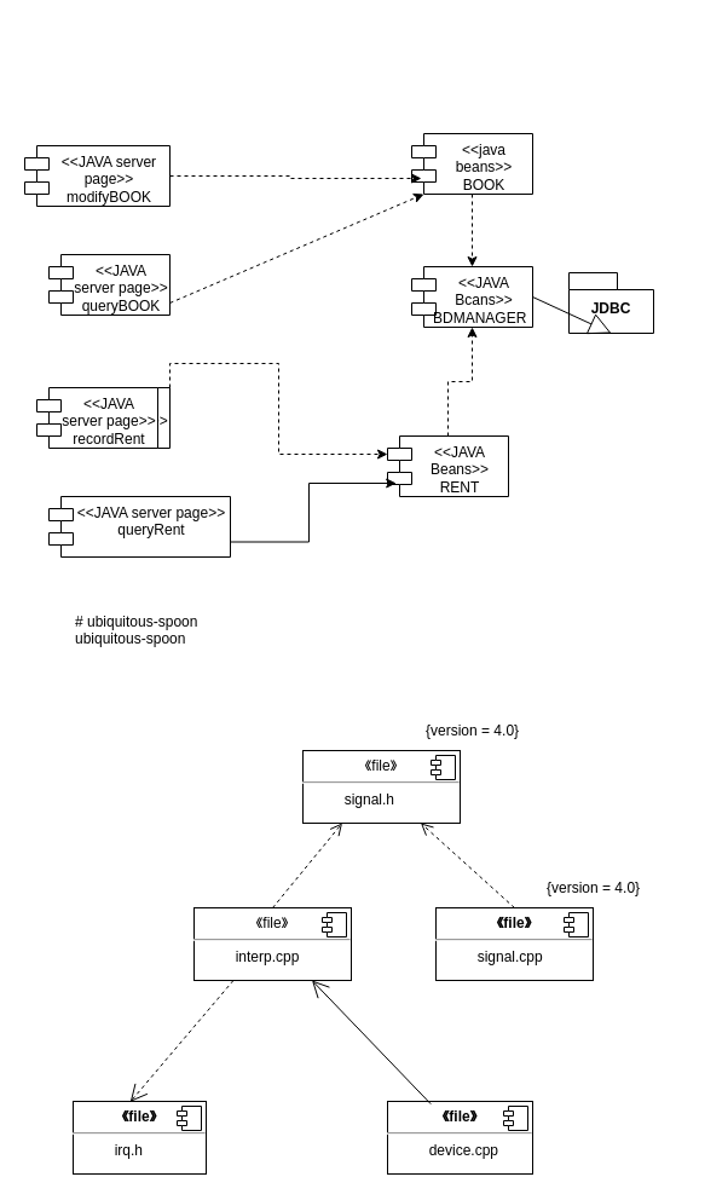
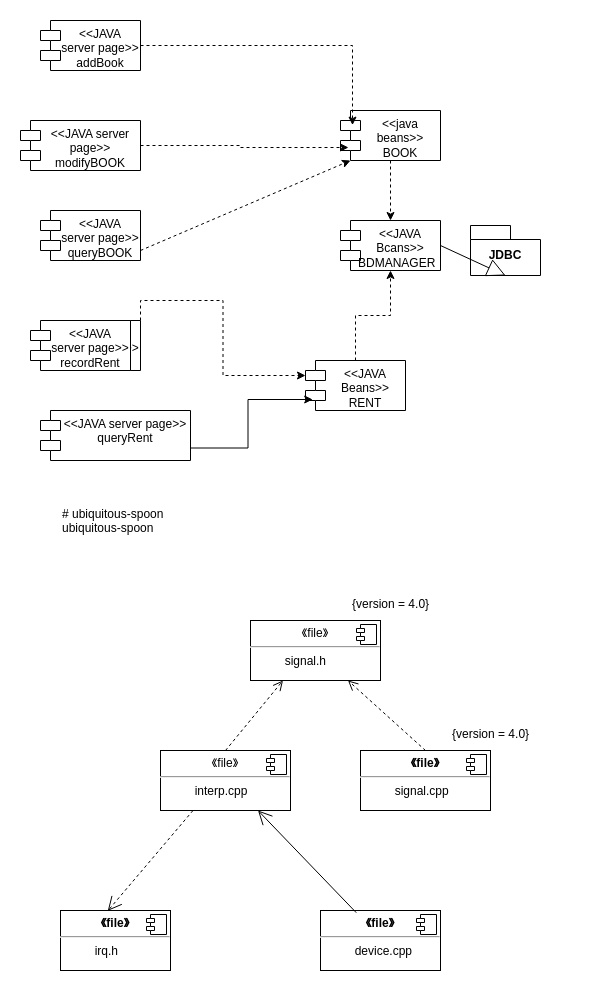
  <mxCell id="0" style=";html=1;" />
  <mxCell id="1" style=";html=1;" parent="0" />
  <mxCell id="2" value="&amp;lt;&amp;lt;JAVA server page&amp;gt;&amp;gt;&lt;br&gt;recordRent" style="shape=module;align=left;spacingLeft=20;align=center;verticalAlign=top;whiteSpace=wrap;html=1;" vertex="1" parent="1"><mxGeometry x="40" y="320" width="100" height="50" as="geometry" /></mxCell>
  <mxCell id="3" value="&amp;lt;&amp;lt;JAVA server page&amp;gt;&amp;gt;&lt;br&gt;queryBOOK" style="shape=module;align=left;spacingLeft=20;align=center;verticalAlign=top;whiteSpace=wrap;html=1;" vertex="1" parent="1"><mxGeometry x="40" y="210" width="100" height="50" as="geometry" /></mxCell>
  <mxCell id="4" value="&amp;lt;&amp;lt;JAVA server page&amp;gt;&amp;gt;&lt;br&gt;modifyBOOK" style="shape=module;align=left;spacingLeft=20;align=center;verticalAlign=top;whiteSpace=wrap;html=1;" vertex="1" parent="1"><mxGeometry x="20" y="120" width="120" height="50" as="geometry" /></mxCell>
+ <mxCell id="5" value="&amp;lt;&amp;lt;JAVA server page&amp;gt;&amp;gt;&lt;br&gt;addBook" style="shape=module;align=left;spacingLeft=20;align=center;verticalAlign=top;whiteSpace=wrap;html=1;" vertex="1" parent="1"><mxGeometry x="40" y="20" width="100" height="50" as="geometry" /></mxCell>
  <mxCell id="6" style="edgeStyle=orthogonalEdgeStyle;rounded=0;orthogonalLoop=1;jettySize=auto;html=1;exitX=0.5;exitY=1;exitDx=0;exitDy=0;dashed=1;" edge="1" parent="1" source="7" target="8"><mxGeometry relative="1" as="geometry" /></mxCell>
  <mxCell id="7" value="&amp;lt;&amp;lt;java beans&amp;gt;&amp;gt;&lt;br&gt;BOOK" style="shape=module;align=left;spacingLeft=20;align=center;verticalAlign=top;whiteSpace=wrap;html=1;" vertex="1" parent="1"><mxGeometry x="340" y="110" width="100" height="50" as="geometry" /></mxCell>
  <mxCell id="8" value="&amp;lt;&amp;lt;JAVA Bcans&amp;gt;&amp;gt;&lt;br&gt;BDMANAGER&amp;nbsp;&amp;nbsp;" style="shape=module;align=left;spacingLeft=20;align=center;verticalAlign=top;whiteSpace=wrap;html=1;" vertex="1" parent="1"><mxGeometry x="340" y="220" width="100" height="50" as="geometry" /></mxCell>
  <mxCell id="9" style="edgeStyle=orthogonalEdgeStyle;rounded=0;orthogonalLoop=1;jettySize=auto;html=1;exitX=0.5;exitY=0;exitDx=0;exitDy=0;entryX=0.5;entryY=1;entryDx=0;entryDy=0;dashed=1;" edge="1" parent="1" source="10" target="8"><mxGeometry relative="1" as="geometry" /></mxCell>
- <mxCell id="10" value="&amp;lt;&amp;lt;JAVA Beans&amp;gt;&amp;gt;&lt;br&gt;RENT" style="shape=module;align=left;spacingLeft=20;align=center;verticalAlign=top;whiteSpace=wrap;html=1;" vertex="1" parent="1"><mxGeometry x="320" y="360" width="100" height="50" as="geometry" /></mxCell>
+ <mxCell id="10" value="&amp;lt;&amp;lt;JAVA Beans&amp;gt;&amp;gt;&lt;br&gt;RENT" style="shape=module;align=left;spacingLeft=20;align=center;verticalAlign=top;whiteSpace=wrap;html=1;" vertex="1" parent="1"><mxGeometry x="305" y="360" width="100" height="50" as="geometry" /></mxCell>
  <mxCell id="11" value="&lt;font style=&quot;vertical-align: inherit;&quot;&gt;&lt;font style=&quot;vertical-align: inherit;&quot;&gt;JDBC&lt;/font&gt;&lt;/font&gt;" style="shape=folder;fontStyle=1;spacingTop=10;tabWidth=40;tabHeight=14;tabPosition=left;html=1;whiteSpace=wrap;" vertex="1" parent="1"><mxGeometry x="470" y="225" width="70" height="50" as="geometry" /></mxCell>
  <mxCell id="12" value="&amp;lt;&amp;lt;JAVA server page&amp;gt;&amp;gt;&lt;br&gt;recordRent" style="shape=module;align=left;spacingLeft=20;align=center;verticalAlign=top;whiteSpace=wrap;html=1;" vertex="1" parent="1"><mxGeometry x="30" y="320" width="100" height="50" as="geometry" /></mxCell>
  <mxCell id="13" value="&amp;lt;&amp;lt;JAVA server page&amp;gt;&amp;gt;&lt;br&gt;queryRent" style="shape=module;align=left;spacingLeft=20;align=center;verticalAlign=top;whiteSpace=wrap;html=1;" vertex="1" parent="1"><mxGeometry x="40" y="410" width="150" height="50" as="geometry" /></mxCell>
  <mxCell id="14" value="" style="endArrow=classic;html=1;rounded=0;dashed=1;entryX=0;entryY=1;entryDx=10;entryDy=0;entryPerimeter=0;" edge="1" parent="1" target="7"><mxGeometry relative="1" as="geometry"><mxPoint x="140" y="250" as="sourcePoint" /><mxPoint x="240" y="250" as="targetPoint" /></mxGeometry></mxCell>
+ <mxCell id="15" style="edgeStyle=orthogonalEdgeStyle;rounded=0;orthogonalLoop=1;jettySize=auto;html=1;entryX=0.12;entryY=0.292;entryDx=0;entryDy=0;entryPerimeter=0;dashed=1;" edge="1" parent="1" source="5" target="7"><mxGeometry relative="1" as="geometry" /></mxCell>
  <mxCell id="16" style="edgeStyle=orthogonalEdgeStyle;rounded=0;orthogonalLoop=1;jettySize=auto;html=1;entryX=0.08;entryY=0.74;entryDx=0;entryDy=0;entryPerimeter=0;dashed=1;" edge="1" parent="1" source="4" target="7"><mxGeometry relative="1" as="geometry" /></mxCell>
  <mxCell id="17" style="edgeStyle=orthogonalEdgeStyle;rounded=0;orthogonalLoop=1;jettySize=auto;html=1;exitX=1;exitY=0;exitDx=0;exitDy=0;entryX=0;entryY=0;entryDx=0;entryDy=15;entryPerimeter=0;dashed=1;" edge="1" parent="1" source="2" target="10"><mxGeometry relative="1" as="geometry" /></mxCell>
  <mxCell id="18" style="edgeStyle=orthogonalEdgeStyle;rounded=0;orthogonalLoop=1;jettySize=auto;html=1;exitX=1;exitY=0.75;exitDx=0;exitDy=0;entryX=0.072;entryY=0.78;entryDx=0;entryDy=0;entryPerimeter=0;dashed=0;" edge="1" parent="1" source="13" target="10"><mxGeometry relative="1" as="geometry" /></mxCell>
  <mxCell id="19" value="" style="endArrow=block;endSize=16;endFill=0;html=1;rounded=0;exitX=1;exitY=0.5;exitDx=0;exitDy=0;entryX=0.5;entryY=1;entryDx=0;entryDy=0;entryPerimeter=0;" edge="1" parent="1" source="8" target="11"><mxGeometry width="160" relative="1" as="geometry"><mxPoint x="400" y="120" as="sourcePoint" /><mxPoint x="560" y="120" as="targetPoint" /></mxGeometry></mxCell>
  <mxCell id="20" value="# ubiquitous-spoon&#10;ubiquitous-spoon" style="text;whiteSpace=wrap;html=1;" vertex="1" parent="1"><mxGeometry x="60" y="500" width="130" height="50" as="geometry" /></mxCell>
  <mxCell id="21" value="&lt;p style=&quot;margin:0px;margin-top:6px;text-align:center;&quot;&gt;《file》&lt;br&gt;&lt;/p&gt;&lt;hr&gt;&lt;p style=&quot;margin:0px;margin-left:8px;&quot;&gt;&lt;span style=&quot;white-space: pre;&quot;&gt;&#09;&lt;/span&gt;interp.cpp&lt;br&gt;&lt;/p&gt;" style="align=left;overflow=fill;html=1;dropTarget=0;whiteSpace=wrap;" vertex="1" parent="1"><mxGeometry x="160" y="750" width="130" height="60" as="geometry" /></mxCell>
  <mxCell id="22" value="" style="shape=component;jettyWidth=8;jettyHeight=4;" vertex="1" parent="21"><mxGeometry x="1" width="20" height="20" relative="1" as="geometry"><mxPoint x="-24" y="4" as="offset" /></mxGeometry></mxCell>
  <mxCell id="23" value="&lt;p style=&quot;margin:0px;margin-top:6px;text-align:center;&quot;&gt;&lt;b&gt;《file》&lt;/b&gt;&lt;br&gt;&lt;/p&gt;&lt;hr&gt;&lt;p style=&quot;margin:0px;margin-left:8px;&quot;&gt;&lt;span style=&quot;white-space: pre;&quot;&gt;&#09;&lt;/span&gt;signal.cpp&lt;/p&gt;" style="align=left;overflow=fill;html=1;dropTarget=0;whiteSpace=wrap;" vertex="1" parent="1"><mxGeometry x="360" y="750" width="130" height="60" as="geometry" /></mxCell>
  <mxCell id="24" value="" style="shape=component;jettyWidth=8;jettyHeight=4;" vertex="1" parent="23"><mxGeometry x="1" width="20" height="20" relative="1" as="geometry"><mxPoint x="-24" y="4" as="offset" /></mxGeometry></mxCell>
  <mxCell id="25" value="&lt;p style=&quot;margin:0px;margin-top:6px;text-align:center;&quot;&gt;《file》&lt;br&gt;&lt;/p&gt;&lt;hr&gt;&lt;p style=&quot;margin:0px;margin-left:8px;&quot;&gt;&lt;span style=&quot;white-space: pre;&quot;&gt;&#09;&lt;/span&gt;signal.h&lt;br&gt;&lt;/p&gt;" style="align=left;overflow=fill;html=1;dropTarget=0;whiteSpace=wrap;" vertex="1" parent="1"><mxGeometry x="250" y="620" width="130" height="60" as="geometry" /></mxCell>
  <mxCell id="26" value="" style="shape=component;jettyWidth=8;jettyHeight=4;" vertex="1" parent="25"><mxGeometry x="1" width="20" height="20" relative="1" as="geometry"><mxPoint x="-24" y="4" as="offset" /></mxGeometry></mxCell>
  <mxCell id="27" value="&lt;p style=&quot;margin:0px;margin-top:6px;text-align:center;&quot;&gt;&lt;b&gt;《file》&lt;/b&gt;&lt;br&gt;&lt;/p&gt;&lt;hr&gt;&lt;p style=&quot;margin:0px;margin-left:8px;&quot;&gt;&lt;span style=&quot;white-space: pre;&quot;&gt;&#09;&lt;/span&gt;irq.h&lt;/p&gt;" style="align=left;overflow=fill;html=1;dropTarget=0;whiteSpace=wrap;" vertex="1" parent="1"><mxGeometry x="60" y="910" width="110" height="60" as="geometry" /></mxCell>
  <mxCell id="28" value="" style="shape=component;jettyWidth=8;jettyHeight=4;" vertex="1" parent="27"><mxGeometry x="1" width="20" height="20" relative="1" as="geometry"><mxPoint x="-24" y="4" as="offset" /></mxGeometry></mxCell>
  <mxCell id="29" value="&lt;p style=&quot;margin:0px;margin-top:6px;text-align:center;&quot;&gt;&lt;b&gt;《file》&lt;/b&gt;&lt;br&gt;&lt;/p&gt;&lt;hr&gt;&lt;p style=&quot;margin:0px;margin-left:8px;&quot;&gt;&lt;span style=&quot;white-space: pre;&quot;&gt;&#09;&lt;/span&gt;device.cpp&lt;/p&gt;" style="align=left;overflow=fill;html=1;dropTarget=0;whiteSpace=wrap;" vertex="1" parent="1"><mxGeometry x="320" y="910" width="120" height="60" as="geometry" /></mxCell>
  <mxCell id="30" value="" style="shape=component;jettyWidth=8;jettyHeight=4;" vertex="1" parent="29"><mxGeometry x="1" width="20" height="20" relative="1" as="geometry"><mxPoint x="-24" y="4" as="offset" /></mxGeometry></mxCell>
  <mxCell id="31" value="" style="html=1;verticalAlign=bottom;endArrow=open;dashed=1;endSize=8;curved=0;rounded=0;entryX=0.25;entryY=1;entryDx=0;entryDy=0;exitX=0.5;exitY=0;exitDx=0;exitDy=0;" edge="1" parent="1" source="21" target="25"><mxGeometry x="-0.006" relative="1" as="geometry"><mxPoint x="350" y="1100" as="sourcePoint" /><mxPoint x="270" y="1100" as="targetPoint" /><mxPoint as="offset" /></mxGeometry></mxCell>
  <mxCell id="32" value="&lt;br&gt;" style="endArrow=open;endSize=12;dashed=0;html=1;rounded=0;exitX=0.298;exitY=0.036;exitDx=0;exitDy=0;exitPerimeter=0;entryX=0.75;entryY=1;entryDx=0;entryDy=0;" edge="1" parent="1" source="29" target="21"><mxGeometry width="160" relative="1" as="geometry"><mxPoint x="160" y="870" as="sourcePoint" /><mxPoint x="230" y="870" as="targetPoint" /></mxGeometry></mxCell>
  <mxCell id="33" value="" style="html=1;verticalAlign=bottom;endArrow=open;dashed=1;endSize=8;curved=0;rounded=0;entryX=0.75;entryY=1;entryDx=0;entryDy=0;exitX=0.5;exitY=0;exitDx=0;exitDy=0;" edge="1" parent="1" source="23" target="25"><mxGeometry relative="1" as="geometry"><mxPoint x="280" y="1050" as="sourcePoint" /><mxPoint x="200" y="1050" as="targetPoint" /></mxGeometry></mxCell>
  <mxCell id="34" value="" style="endArrow=open;endSize=12;dashed=1;html=1;rounded=0;exitX=0.25;exitY=1;exitDx=0;exitDy=0;entryX=0.43;entryY=0.006;entryDx=0;entryDy=0;entryPerimeter=0;" edge="1" parent="1" source="21" target="27"><mxGeometry width="160" relative="1" as="geometry"><mxPoint x="210" y="920" as="sourcePoint" /><mxPoint x="200" y="860" as="targetPoint" /></mxGeometry></mxCell>
  <mxCell id="35" value="{version = 4.0}" style="text;whiteSpace=wrap;html=1;" vertex="1" parent="1"><mxGeometry x="450" y="720" width="130" height="40" as="geometry" /></mxCell>
  <mxCell id="36" value="{version = 4.0}" style="text;whiteSpace=wrap;html=1;" vertex="1" parent="1"><mxGeometry x="350" y="590" width="130" height="20" as="geometry" /></mxCell>
